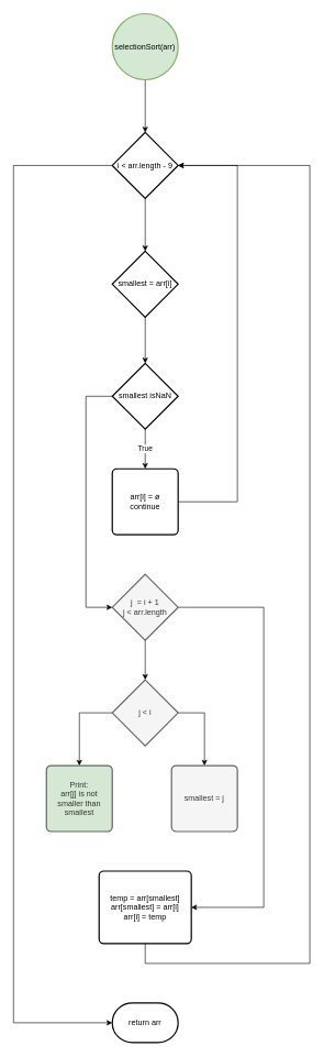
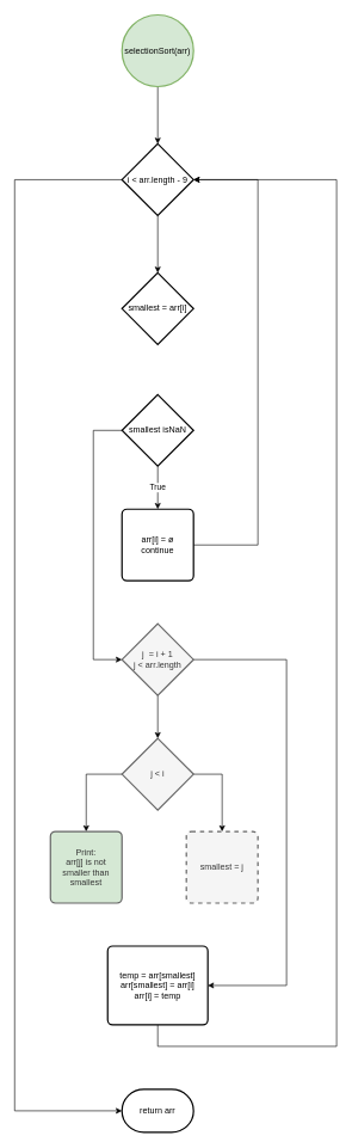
  <mxCell id="0" />
  <mxCell id="1" parent="0" />
  <mxCell id="2" style="edgeStyle=orthogonalEdgeStyle;rounded=0;orthogonalLoop=1;jettySize=auto;html=1;entryX=0.5;entryY=0;entryDx=0;entryDy=0;entryPerimeter=0;" edge="1" parent="1" source="3" target="9"><mxGeometry relative="1" as="geometry" /></mxCell>
  <mxCell id="3" value="selectionSort(arr)" style="strokeWidth=2;html=1;shape=mxgraph.flowchart.start_2;whiteSpace=wrap;fillColor=#d5e8d4;strokeColor=#82b366;" vertex="1" parent="1"><mxGeometry x="170" y="20" width="100" height="100" as="geometry" /></mxCell>
  <mxCell id="4" value="True" style="edgeStyle=orthogonalEdgeStyle;rounded=0;orthogonalLoop=1;jettySize=auto;html=1;entryX=0.5;entryY=0;entryDx=0;entryDy=0;" edge="1" parent="1" source="6" target="11"><mxGeometry relative="1" as="geometry" /></mxCell>
  <mxCell id="5" style="edgeStyle=orthogonalEdgeStyle;rounded=0;orthogonalLoop=1;jettySize=auto;html=1;entryX=0;entryY=0.5;entryDx=0;entryDy=0;entryPerimeter=0;" edge="1" parent="1" source="6" target="14"><mxGeometry relative="1" as="geometry"><Array as="points"><mxPoint x="130" y="600" /><mxPoint x="130" y="920" /></Array></mxGeometry></mxCell>
  <mxCell id="6" value="smallest isNaN" style="strokeWidth=2;html=1;shape=mxgraph.flowchart.decision;whiteSpace=wrap;" vertex="1" parent="1"><mxGeometry x="170" y="550" width="100" height="100" as="geometry" /></mxCell>
  <mxCell id="7" style="edgeStyle=orthogonalEdgeStyle;rounded=0;orthogonalLoop=1;jettySize=auto;html=1;entryX=0.5;entryY=0;entryDx=0;entryDy=0;" edge="1" parent="1" source="9" target="23"><mxGeometry relative="1" as="geometry" /></mxCell>
  <mxCell id="8" style="edgeStyle=orthogonalEdgeStyle;rounded=0;orthogonalLoop=1;jettySize=auto;html=1;entryX=0;entryY=0.5;entryDx=0;entryDy=0;entryPerimeter=0;" edge="1" parent="1" source="9" target="24"><mxGeometry relative="1" as="geometry"><Array as="points"><mxPoint x="20" y="250" /><mxPoint x="20" y="1550" /></Array></mxGeometry></mxCell>
  <mxCell id="9" value="i &amp;lt; arr.length - 9" style="strokeWidth=2;html=1;shape=mxgraph.flowchart.decision;whiteSpace=wrap;" vertex="1" parent="1"><mxGeometry x="170" y="200" width="100" height="100" as="geometry" /></mxCell>
  <mxCell id="10" style="edgeStyle=orthogonalEdgeStyle;rounded=0;orthogonalLoop=1;jettySize=auto;html=1;entryX=1;entryY=0.5;entryDx=0;entryDy=0;entryPerimeter=0;" edge="1" parent="1" source="11" target="9"><mxGeometry relative="1" as="geometry"><Array as="points"><mxPoint x="360" y="760" /><mxPoint x="360" y="250" /></Array></mxGeometry></mxCell>
  <mxCell id="11" value="&lt;div&gt;arr[i] = ø&lt;/div&gt;continue" style="rounded=1;whiteSpace=wrap;html=1;absoluteArcSize=1;arcSize=14;strokeWidth=2;" vertex="1" parent="1"><mxGeometry x="170" y="710" width="100" height="100" as="geometry" /></mxCell>
  <mxCell id="12" style="edgeStyle=orthogonalEdgeStyle;rounded=0;orthogonalLoop=1;jettySize=auto;html=1;entryX=0.5;entryY=0;entryDx=0;entryDy=0;entryPerimeter=0;" edge="1" parent="1" source="14" target="17"><mxGeometry relative="1" as="geometry" /></mxCell>
  <mxCell id="13" style="edgeStyle=orthogonalEdgeStyle;rounded=0;orthogonalLoop=1;jettySize=auto;html=1;entryX=1;entryY=0.5;entryDx=0;entryDy=0;" edge="1" parent="1" source="14" target="21"><mxGeometry relative="1" as="geometry"><Array as="points"><mxPoint x="400" y="920" /><mxPoint x="400" y="1375" /></Array></mxGeometry></mxCell>
  <mxCell id="14" value="&lt;div&gt;j&amp;nbsp; = i + 1&lt;br&gt;&lt;/div&gt;&lt;div&gt;j &amp;lt; arr.length&lt;/div&gt;" style="strokeWidth=2;html=1;shape=mxgraph.flowchart.decision;whiteSpace=wrap;fillColor=#f5f5f5;strokeColor=#666666;fontColor=#333333;" vertex="1" parent="1"><mxGeometry x="170" y="870" width="100" height="100" as="geometry" /></mxCell>
  <mxCell id="15" style="edgeStyle=orthogonalEdgeStyle;rounded=0;orthogonalLoop=1;jettySize=auto;html=1;entryX=0.5;entryY=0;entryDx=0;entryDy=0;" edge="1" parent="1" source="17" target="18"><mxGeometry relative="1" as="geometry"><Array as="points"><mxPoint x="120" y="1080" /></Array></mxGeometry></mxCell>
  <mxCell id="16" style="edgeStyle=orthogonalEdgeStyle;rounded=0;orthogonalLoop=1;jettySize=auto;html=1;" edge="1" parent="1" source="17" target="19"><mxGeometry relative="1" as="geometry"><Array as="points"><mxPoint x="310" y="1080" /></Array></mxGeometry></mxCell>
  <mxCell id="17" value="j &amp;lt; i" style="strokeWidth=2;html=1;shape=mxgraph.flowchart.decision;whiteSpace=wrap;fillColor=#f5f5f5;strokeColor=#666666;fontColor=#333333;" vertex="1" parent="1"><mxGeometry x="170" y="1030" width="100" height="100" as="geometry" /></mxCell>
  <mxCell id="18" value="&lt;div&gt;Print:&lt;/div&gt;&lt;div&gt;arr[j] is not smaller than smallest&lt;br&gt;&lt;/div&gt;" style="rounded=1;whiteSpace=wrap;html=1;absoluteArcSize=1;arcSize=14;strokeWidth=2;fillColor=#d5e8d4;strokeColor=#666666;fontColor=#333333;" vertex="1" parent="1"><mxGeometry x="70" y="1160" width="100" height="100" as="geometry" /></mxCell>
- <mxCell id="19" value="smallest = j" style="rounded=1;whiteSpace=wrap;html=1;absoluteArcSize=1;arcSize=14;strokeWidth=2;fillColor=#f5f5f5;strokeColor=#666666;fontColor=#333333;" vertex="1" parent="1"><mxGeometry x="260" y="1160" width="100" height="100" as="geometry" /></mxCell>
+ <mxCell id="19" value="smallest = j" style="rounded=1;whiteSpace=wrap;html=1;absoluteArcSize=1;arcSize=14;strokeWidth=2;fillColor=#f5f5f5;strokeColor=#666666;fontColor=#333333;dashed=1;" vertex="1" parent="1"><mxGeometry x="260" y="1160" width="100" height="100" as="geometry" /></mxCell>
  <mxCell id="20" style="edgeStyle=orthogonalEdgeStyle;rounded=0;orthogonalLoop=1;jettySize=auto;html=1;entryX=1;entryY=0.5;entryDx=0;entryDy=0;entryPerimeter=0;" edge="1" parent="1" source="21" target="9"><mxGeometry relative="1" as="geometry"><mxPoint x="500" y="250" as="targetPoint" /><Array as="points"><mxPoint x="220" y="1460" /><mxPoint x="470" y="1460" /><mxPoint x="470" y="250" /></Array></mxGeometry></mxCell>
  <mxCell id="21" value="&lt;div&gt;temp = arr[smallest]&lt;/div&gt;&lt;div&gt;arr[smallest] = arr[i]&lt;/div&gt;&lt;div&gt;arr[i] = temp&lt;br&gt;&lt;/div&gt;" style="rounded=1;whiteSpace=wrap;html=1;absoluteArcSize=1;arcSize=14;strokeWidth=2;" vertex="1" parent="1"><mxGeometry x="150" y="1320" width="140" height="110" as="geometry" /></mxCell>
- <mxCell id="22" style="edgeStyle=orthogonalEdgeStyle;rounded=0;orthogonalLoop=1;jettySize=auto;html=1;entryX=0.5;entryY=0;entryDx=0;entryDy=0;entryPerimeter=0;" edge="1" parent="1" source="23" target="6"><mxGeometry relative="1" as="geometry" /></mxCell>
  <mxCell id="23" value="smallest = arr[i]" style="rhombus;whiteSpace=wrap;html=1;absoluteArcSize=1;arcSize=14;strokeWidth=2;" vertex="1" parent="1"><mxGeometry x="170" y="380" width="100" height="100" as="geometry" /></mxCell>
  <mxCell id="24" value="return arr" style="strokeWidth=2;html=1;shape=mxgraph.flowchart.terminator;whiteSpace=wrap;" vertex="1" parent="1"><mxGeometry x="170" y="1520" width="100" height="60" as="geometry" /></mxCell>
